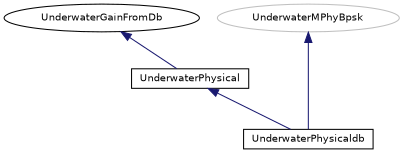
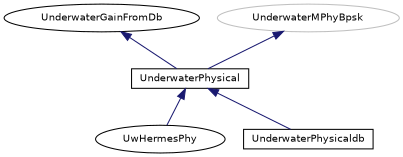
  digraph {
    rankdir=TB
    node [color=black fillcolor=white fontname=Helvetica fontsize=10 shape=ellipse style=filled]
    edge [color=midnightblue dir=back fontname=Helvetica fontsize=10 labelfontname=Helvetica labelfontsize=10 style=solid]
    n1 [color=grey75 height=0.2 label=UnderwaterMPhyBpsk width=0.4]
    n2 [height=0.2 label=UnderwaterPhysical shape=box width=0.4]
    n3 [height=0.2 label=UnderwaterPhysicaldb shape=box width=0.4]
+   n4 [height=0.2 label=UwHermesPhy width=0.4]
    n5 [height=0.2 label=UnderwaterGainFromDb width=0.4]
-   n1 -> n3
+   n1 -> n2
    n2 -> n3
+   n2 -> n4
    n5 -> n2
  }
